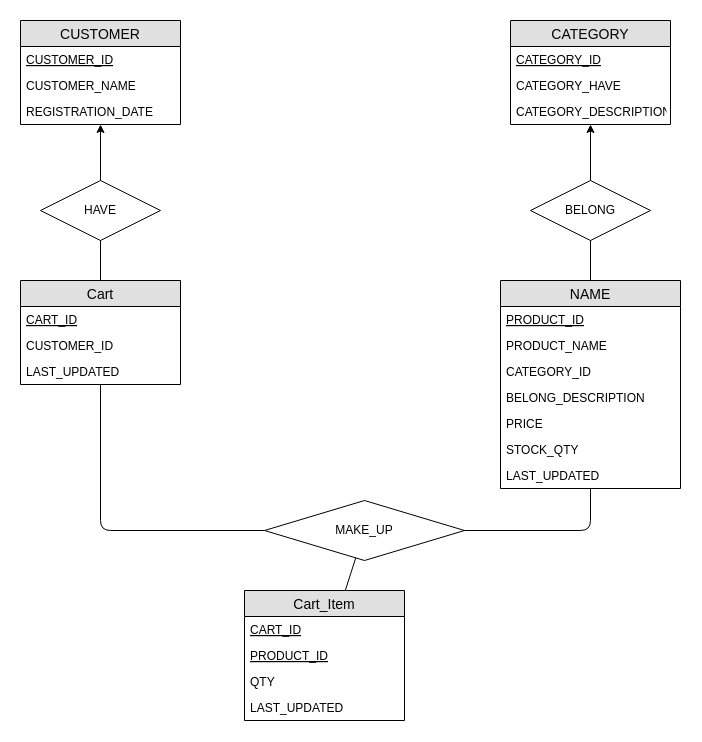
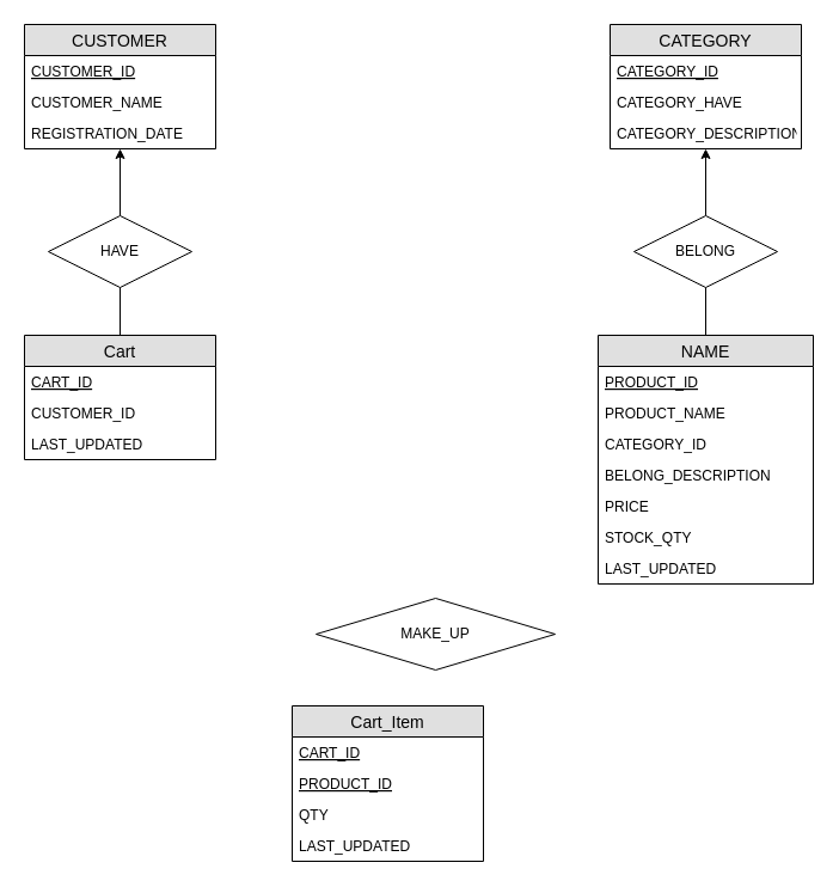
  <mxCell id="0" />
  <mxCell id="1" parent="0" />
  <mxCell id="2" value="CUSTOMER" style="swimlane;fontStyle=0;childLayout=stackLayout;horizontal=1;startSize=26;fillColor=#e0e0e0;horizontalStack=0;resizeParent=1;resizeParentMax=0;resizeLast=0;collapsible=1;marginBottom=0;swimlaneFillColor=#ffffff;align=center;fontSize=14;" vertex="1" parent="1"><mxGeometry x="20" y="20" width="160" height="104" as="geometry" /></mxCell>
  <mxCell id="3" value="CUSTOMER_ID" style="text;strokeColor=none;fillColor=none;spacingLeft=4;spacingRight=4;overflow=hidden;rotatable=0;points=[[0,0.5],[1,0.5]];portConstraint=eastwest;fontSize=12;fontStyle=4" vertex="1" parent="2"><mxGeometry y="26" width="160" height="26" as="geometry" /></mxCell>
  <mxCell id="4" value="CUSTOMER_NAME" style="text;strokeColor=none;fillColor=none;spacingLeft=4;spacingRight=4;overflow=hidden;rotatable=0;points=[[0,0.5],[1,0.5]];portConstraint=eastwest;fontSize=12;" vertex="1" parent="2"><mxGeometry y="52" width="160" height="26" as="geometry" /></mxCell>
  <mxCell id="5" value="REGISTRATION_DATE" style="text;strokeColor=none;fillColor=none;spacingLeft=4;spacingRight=4;overflow=hidden;rotatable=0;points=[[0,0.5],[1,0.5]];portConstraint=eastwest;fontSize=12;" vertex="1" parent="2"><mxGeometry y="78" width="160" height="26" as="geometry" /></mxCell>
  <mxCell id="6" value="NAME" style="swimlane;fontStyle=0;childLayout=stackLayout;horizontal=1;startSize=26;fillColor=#e0e0e0;horizontalStack=0;resizeParent=1;resizeParentMax=0;resizeLast=0;collapsible=1;marginBottom=0;swimlaneFillColor=#ffffff;align=center;fontSize=14;" vertex="1" parent="1"><mxGeometry x="500" y="280" width="180" height="208" as="geometry" /></mxCell>
  <mxCell id="7" value="PRODUCT_ID" style="text;strokeColor=none;fillColor=none;spacingLeft=4;spacingRight=4;overflow=hidden;rotatable=0;points=[[0,0.5],[1,0.5]];portConstraint=eastwest;fontSize=12;fontStyle=4" vertex="1" parent="6"><mxGeometry y="26" width="180" height="26" as="geometry" /></mxCell>
  <mxCell id="8" value="PRODUCT_NAME" style="text;strokeColor=none;fillColor=none;spacingLeft=4;spacingRight=4;overflow=hidden;rotatable=0;points=[[0,0.5],[1,0.5]];portConstraint=eastwest;fontSize=12;" vertex="1" parent="6"><mxGeometry y="52" width="180" height="26" as="geometry" /></mxCell>
  <mxCell id="9" value="CATEGORY_ID" style="text;strokeColor=none;fillColor=none;spacingLeft=4;spacingRight=4;overflow=hidden;rotatable=0;points=[[0,0.5],[1,0.5]];portConstraint=eastwest;fontSize=12;" vertex="1" parent="6"><mxGeometry y="78" width="180" height="26" as="geometry" /></mxCell>
  <mxCell id="10" value="BELONG_DESCRIPTION" style="text;strokeColor=none;fillColor=none;spacingLeft=4;spacingRight=4;overflow=hidden;rotatable=0;points=[[0,0.5],[1,0.5]];portConstraint=eastwest;fontSize=12;" vertex="1" parent="6"><mxGeometry y="104" width="180" height="26" as="geometry" /></mxCell>
  <mxCell id="11" value="PRICE" style="text;strokeColor=none;fillColor=none;spacingLeft=4;spacingRight=4;overflow=hidden;rotatable=0;points=[[0,0.5],[1,0.5]];portConstraint=eastwest;fontSize=12;" vertex="1" parent="6"><mxGeometry y="130" width="180" height="26" as="geometry" /></mxCell>
  <mxCell id="12" value="STOCK_QTY" style="text;strokeColor=none;fillColor=none;spacingLeft=4;spacingRight=4;overflow=hidden;rotatable=0;points=[[0,0.5],[1,0.5]];portConstraint=eastwest;fontSize=12;" vertex="1" parent="6"><mxGeometry y="156" width="180" height="26" as="geometry" /></mxCell>
  <mxCell id="13" value="LAST_UPDATED" style="text;strokeColor=none;fillColor=none;spacingLeft=4;spacingRight=4;overflow=hidden;rotatable=0;points=[[0,0.5],[1,0.5]];portConstraint=eastwest;fontSize=12;" vertex="1" parent="6"><mxGeometry y="182" width="180" height="26" as="geometry" /></mxCell>
  <mxCell id="14" value="Cart" style="swimlane;fontStyle=0;childLayout=stackLayout;horizontal=1;startSize=26;fillColor=#e0e0e0;horizontalStack=0;resizeParent=1;resizeParentMax=0;resizeLast=0;collapsible=1;marginBottom=0;swimlaneFillColor=#ffffff;align=center;fontSize=14;" vertex="1" parent="1"><mxGeometry x="20" y="280" width="160" height="104" as="geometry" /></mxCell>
  <mxCell id="15" value="CART_ID" style="text;strokeColor=none;fillColor=none;spacingLeft=4;spacingRight=4;overflow=hidden;rotatable=0;points=[[0,0.5],[1,0.5]];portConstraint=eastwest;fontSize=12;fontStyle=4" vertex="1" parent="14"><mxGeometry y="26" width="160" height="26" as="geometry" /></mxCell>
  <mxCell id="16" value="CUSTOMER_ID" style="text;strokeColor=none;fillColor=none;spacingLeft=4;spacingRight=4;overflow=hidden;rotatable=0;points=[[0,0.5],[1,0.5]];portConstraint=eastwest;fontSize=12;" vertex="1" parent="14"><mxGeometry y="52" width="160" height="26" as="geometry" /></mxCell>
  <mxCell id="17" value="LAST_UPDATED" style="text;strokeColor=none;fillColor=none;spacingLeft=4;spacingRight=4;overflow=hidden;rotatable=0;points=[[0,0.5],[1,0.5]];portConstraint=eastwest;fontSize=12;" vertex="1" parent="14"><mxGeometry y="78" width="160" height="26" as="geometry" /></mxCell>
  <mxCell id="18" value="Cart_Item" style="swimlane;fontStyle=0;childLayout=stackLayout;horizontal=1;startSize=26;fillColor=#e0e0e0;horizontalStack=0;resizeParent=1;resizeParentMax=0;resizeLast=0;collapsible=1;marginBottom=0;swimlaneFillColor=#ffffff;align=center;fontSize=14;" vertex="1" parent="1"><mxGeometry x="244" y="590" width="160" height="130" as="geometry" /></mxCell>
  <mxCell id="19" value="CART_ID" style="text;strokeColor=none;fillColor=none;spacingLeft=4;spacingRight=4;overflow=hidden;rotatable=0;points=[[0,0.5],[1,0.5]];portConstraint=eastwest;fontSize=12;fontStyle=4" vertex="1" parent="18"><mxGeometry y="26" width="160" height="26" as="geometry" /></mxCell>
  <mxCell id="20" value="PRODUCT_ID" style="text;strokeColor=none;fillColor=none;spacingLeft=4;spacingRight=4;overflow=hidden;rotatable=0;points=[[0,0.5],[1,0.5]];portConstraint=eastwest;fontSize=12;fontStyle=4" vertex="1" parent="18"><mxGeometry y="52" width="160" height="26" as="geometry" /></mxCell>
  <mxCell id="21" value="QTY" style="text;strokeColor=none;fillColor=none;spacingLeft=4;spacingRight=4;overflow=hidden;rotatable=0;points=[[0,0.5],[1,0.5]];portConstraint=eastwest;fontSize=12;" vertex="1" parent="18"><mxGeometry y="78" width="160" height="26" as="geometry" /></mxCell>
  <mxCell id="22" value="LAST_UPDATED" style="text;strokeColor=none;fillColor=none;spacingLeft=4;spacingRight=4;overflow=hidden;rotatable=0;points=[[0,0.5],[1,0.5]];portConstraint=eastwest;fontSize=12;" vertex="1" parent="18"><mxGeometry y="104" width="160" height="26" as="geometry" /></mxCell>
  <mxCell id="23" value="CATEGORY" style="swimlane;fontStyle=0;childLayout=stackLayout;horizontal=1;startSize=26;fillColor=#e0e0e0;horizontalStack=0;resizeParent=1;resizeParentMax=0;resizeLast=0;collapsible=1;marginBottom=0;swimlaneFillColor=#ffffff;align=center;fontSize=14;" vertex="1" parent="1"><mxGeometry x="510" y="20" width="160" height="104" as="geometry" /></mxCell>
  <mxCell id="24" value="CATEGORY_ID" style="text;strokeColor=none;fillColor=none;spacingLeft=4;spacingRight=4;overflow=hidden;rotatable=0;points=[[0,0.5],[1,0.5]];portConstraint=eastwest;fontSize=12;fontStyle=4" vertex="1" parent="23"><mxGeometry y="26" width="160" height="26" as="geometry" /></mxCell>
  <mxCell id="25" value="CATEGORY_HAVE" style="text;strokeColor=none;fillColor=none;spacingLeft=4;spacingRight=4;overflow=hidden;rotatable=0;points=[[0,0.5],[1,0.5]];portConstraint=eastwest;fontSize=12;" vertex="1" parent="23"><mxGeometry y="52" width="160" height="26" as="geometry" /></mxCell>
  <mxCell id="26" value="CATEGORY_DESCRIPTION" style="text;strokeColor=none;fillColor=none;spacingLeft=4;spacingRight=4;overflow=hidden;rotatable=0;points=[[0,0.5],[1,0.5]];portConstraint=eastwest;fontSize=12;" vertex="1" parent="23"><mxGeometry y="78" width="160" height="26" as="geometry" /></mxCell>
  <mxCell id="27" style="edgeStyle=orthogonalEdgeStyle;rounded=0;orthogonalLoop=1;jettySize=auto;html=1;exitX=0.5;exitY=0;exitDx=0;exitDy=0;" edge="1" parent="1" source="28" target="2"><mxGeometry relative="1" as="geometry" /></mxCell>
  <mxCell id="28" value="HAVE" style="shape=rhombus;perimeter=rhombusPerimeter;whiteSpace=wrap;html=1;align=center;" vertex="1" parent="1"><mxGeometry x="40" y="180" width="120" height="60" as="geometry" /></mxCell>
  <mxCell id="29" style="edgeStyle=orthogonalEdgeStyle;rounded=0;orthogonalLoop=1;jettySize=auto;html=1;exitX=0.5;exitY=0;exitDx=0;exitDy=0;" edge="1" parent="1" source="30" target="23"><mxGeometry relative="1" as="geometry" /></mxCell>
  <mxCell id="30" value="BELONG" style="shape=rhombus;perimeter=rhombusPerimeter;whiteSpace=wrap;html=1;align=center;" vertex="1" parent="1"><mxGeometry x="530" y="180" width="120" height="60" as="geometry" /></mxCell>
  <mxCell id="31" value="MAKE_UP" style="shape=rhombus;perimeter=rhombusPerimeter;whiteSpace=wrap;html=1;align=center;" vertex="1" parent="1"><mxGeometry x="264" y="500" width="200" height="60" as="geometry" /></mxCell>
  <mxCell id="32" value="" style="endArrow=none;html=1;entryX=0.5;entryY=1;entryDx=0;entryDy=0;exitX=0.5;exitY=0;exitDx=0;exitDy=0;" edge="1" parent="1" source="14" target="28"><mxGeometry width="50" height="50" relative="1" as="geometry"><mxPoint x="-60" y="280" as="sourcePoint" /><mxPoint x="-10" y="230" as="targetPoint" /></mxGeometry></mxCell>
  <mxCell id="33" value="" style="endArrow=none;html=1;" edge="1" parent="1" source="6" target="30"><mxGeometry width="50" height="50" relative="1" as="geometry"><mxPoint x="589.5" y="280" as="sourcePoint" /><mxPoint x="589.5" y="240" as="targetPoint" /></mxGeometry></mxCell>
- <mxCell id="34" value="" style="endArrow=none;html=1;exitX=0;exitY=0.5;exitDx=0;exitDy=0;edgeStyle=orthogonalEdgeStyle;" edge="1" parent="1" source="31" target="14"><mxGeometry width="50" height="50" relative="1" as="geometry"><mxPoint x="60" y="500" as="sourcePoint" /><mxPoint x="110" y="450" as="targetPoint" /></mxGeometry></mxCell>
- <mxCell id="35" value="" style="endArrow=none;html=1;exitX=1;exitY=0.5;exitDx=0;exitDy=0;edgeStyle=orthogonalEdgeStyle;" edge="1" parent="1" source="31" target="6"><mxGeometry width="50" height="50" relative="1" as="geometry"><mxPoint x="450" y="600" as="sourcePoint" /><mxPoint x="500" y="550" as="targetPoint" /></mxGeometry></mxCell>
- <mxCell id="36" value="" style="endArrow=none;html=1;" edge="1" parent="1" source="31" target="18"><mxGeometry width="50" height="50" relative="1" as="geometry"><mxPoint x="360" y="500" as="sourcePoint" /><mxPoint x="360" y="460" as="targetPoint" /></mxGeometry></mxCell>
